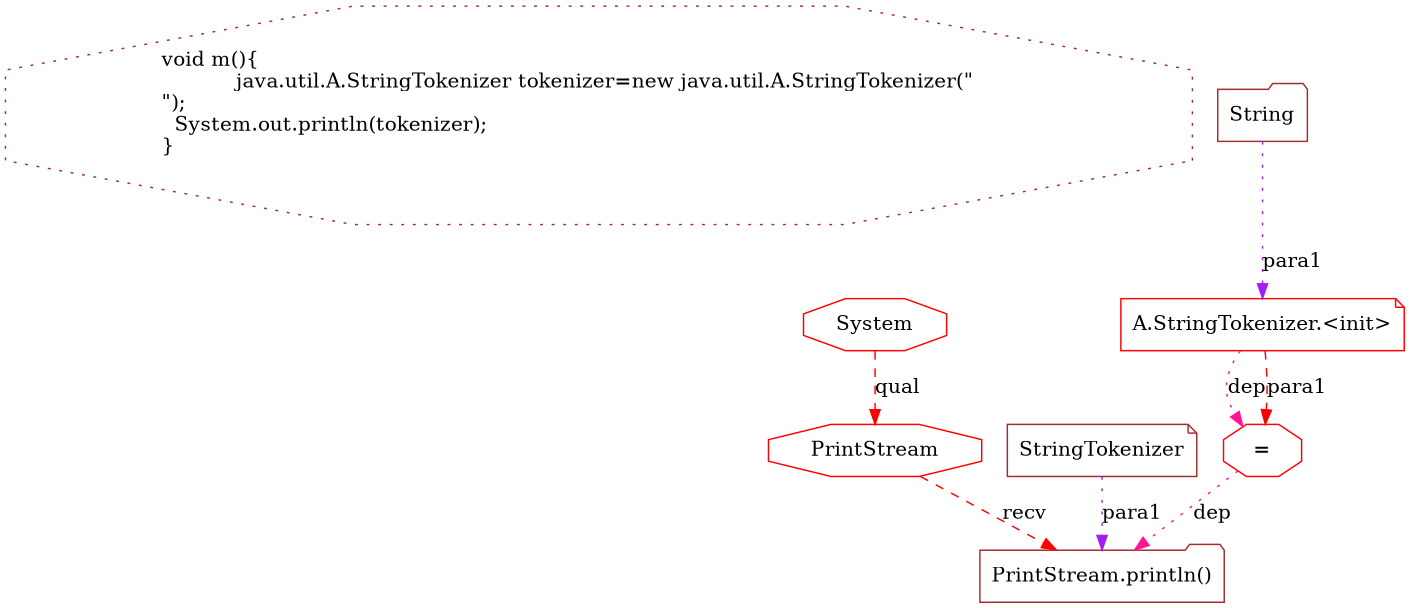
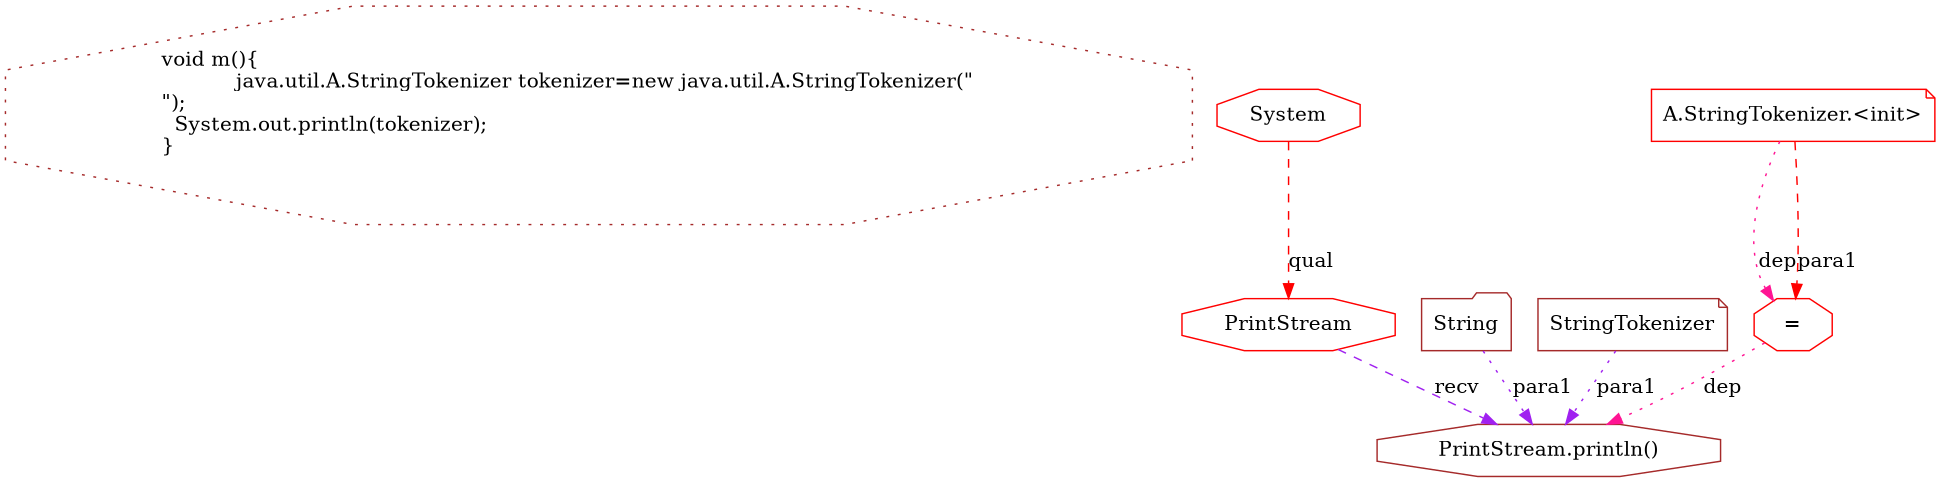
  digraph {
    node [color=brown shape=octagon]
    edge [color=red style=dotted]
    n1 [label="void m(){\l  java.util.A.StringTokenizer tokenizer=new java.util.A.StringTokenizer(\"\n\");\l  System.out.println(tokenizer);\l}\l\l" style=dotted]
    n2 [color=red label="="]
-   n3 [label="PrintStream.println()" shape=folder]
+   n3 [label="PrintStream.println()"]
    n4 [color=red label="A.StringTokenizer.<init>" shape=note]
    n5 [color=red label=PrintStream]
    n6 [label=String shape=folder]
    n7 [label=StringTokenizer shape=note]
    n8 [color=red label=System]
    n2 -> n3 [color=deeppink label=dep]
    n4 -> n2 [color=deeppink label=dep]
    n4 -> n2 [label=para1 style=dashed]
-   n5 -> n3 [label=recv style=dashed]
-   n6 -> n4 [color=purple label=para1]
+   n5 -> n3 [color=purple label=recv style=dashed]
+   n6 -> n3 [color=purple label=para1]
    n7 -> n3 [color=purple label=para1]
    n8 -> n5 [label=qual style=dashed]
  }
